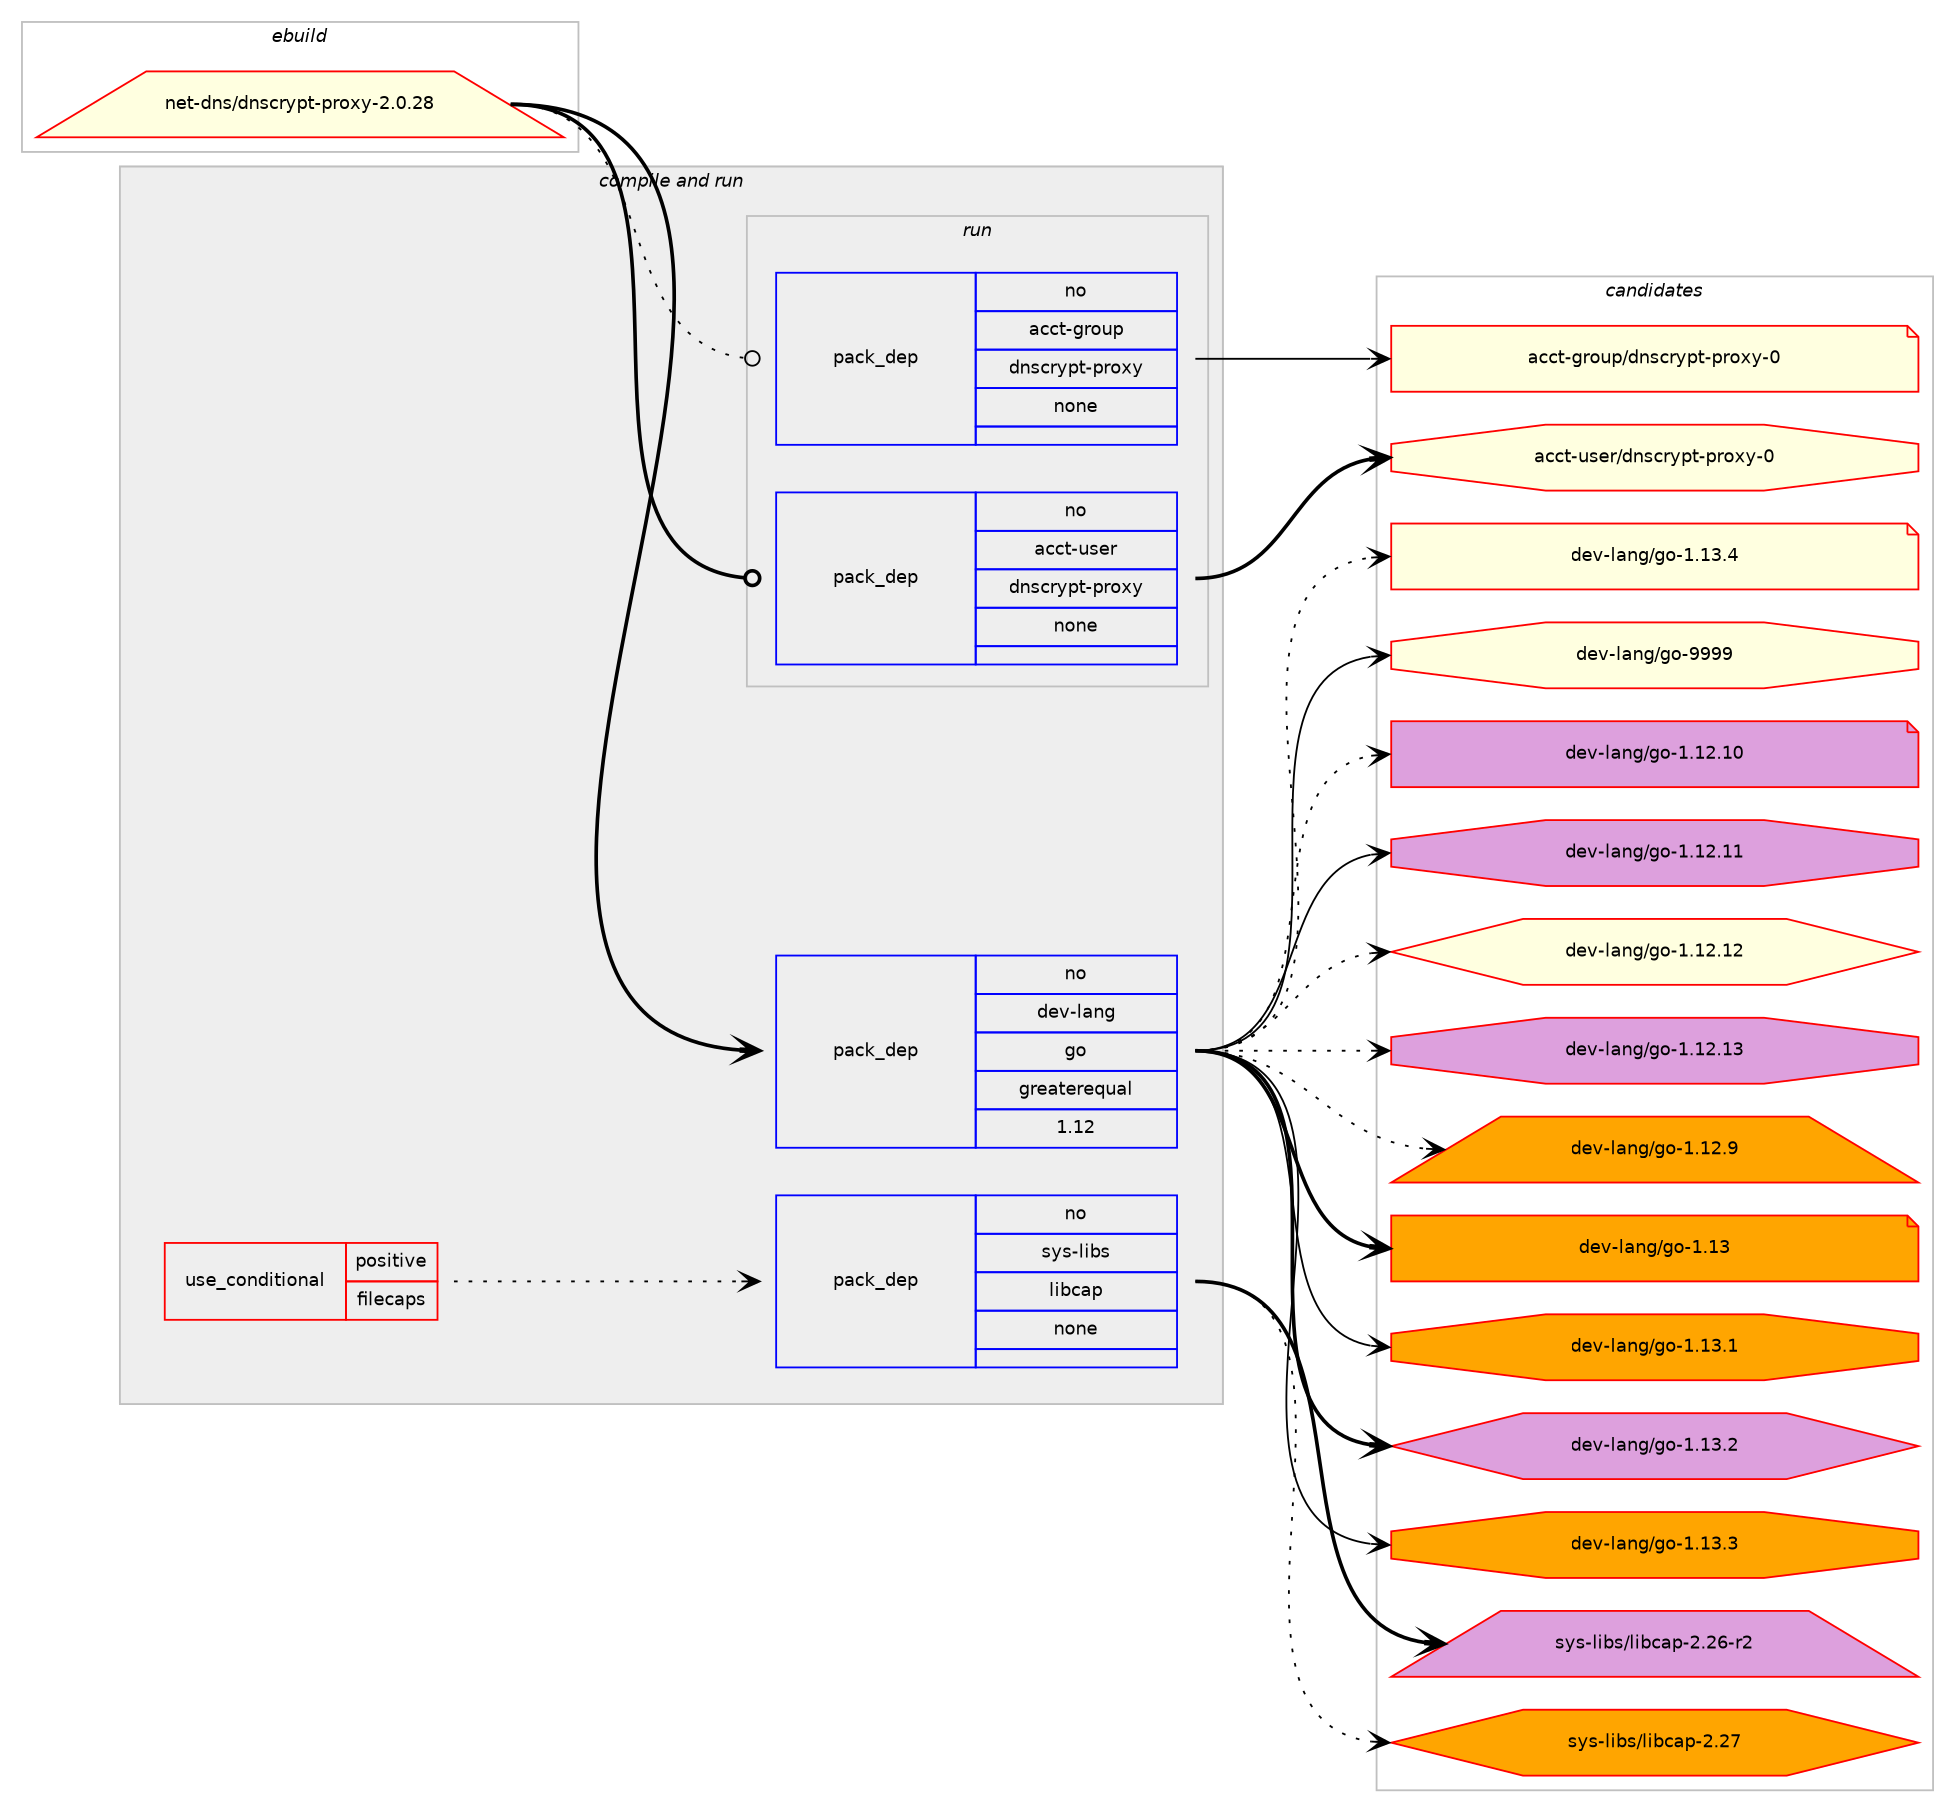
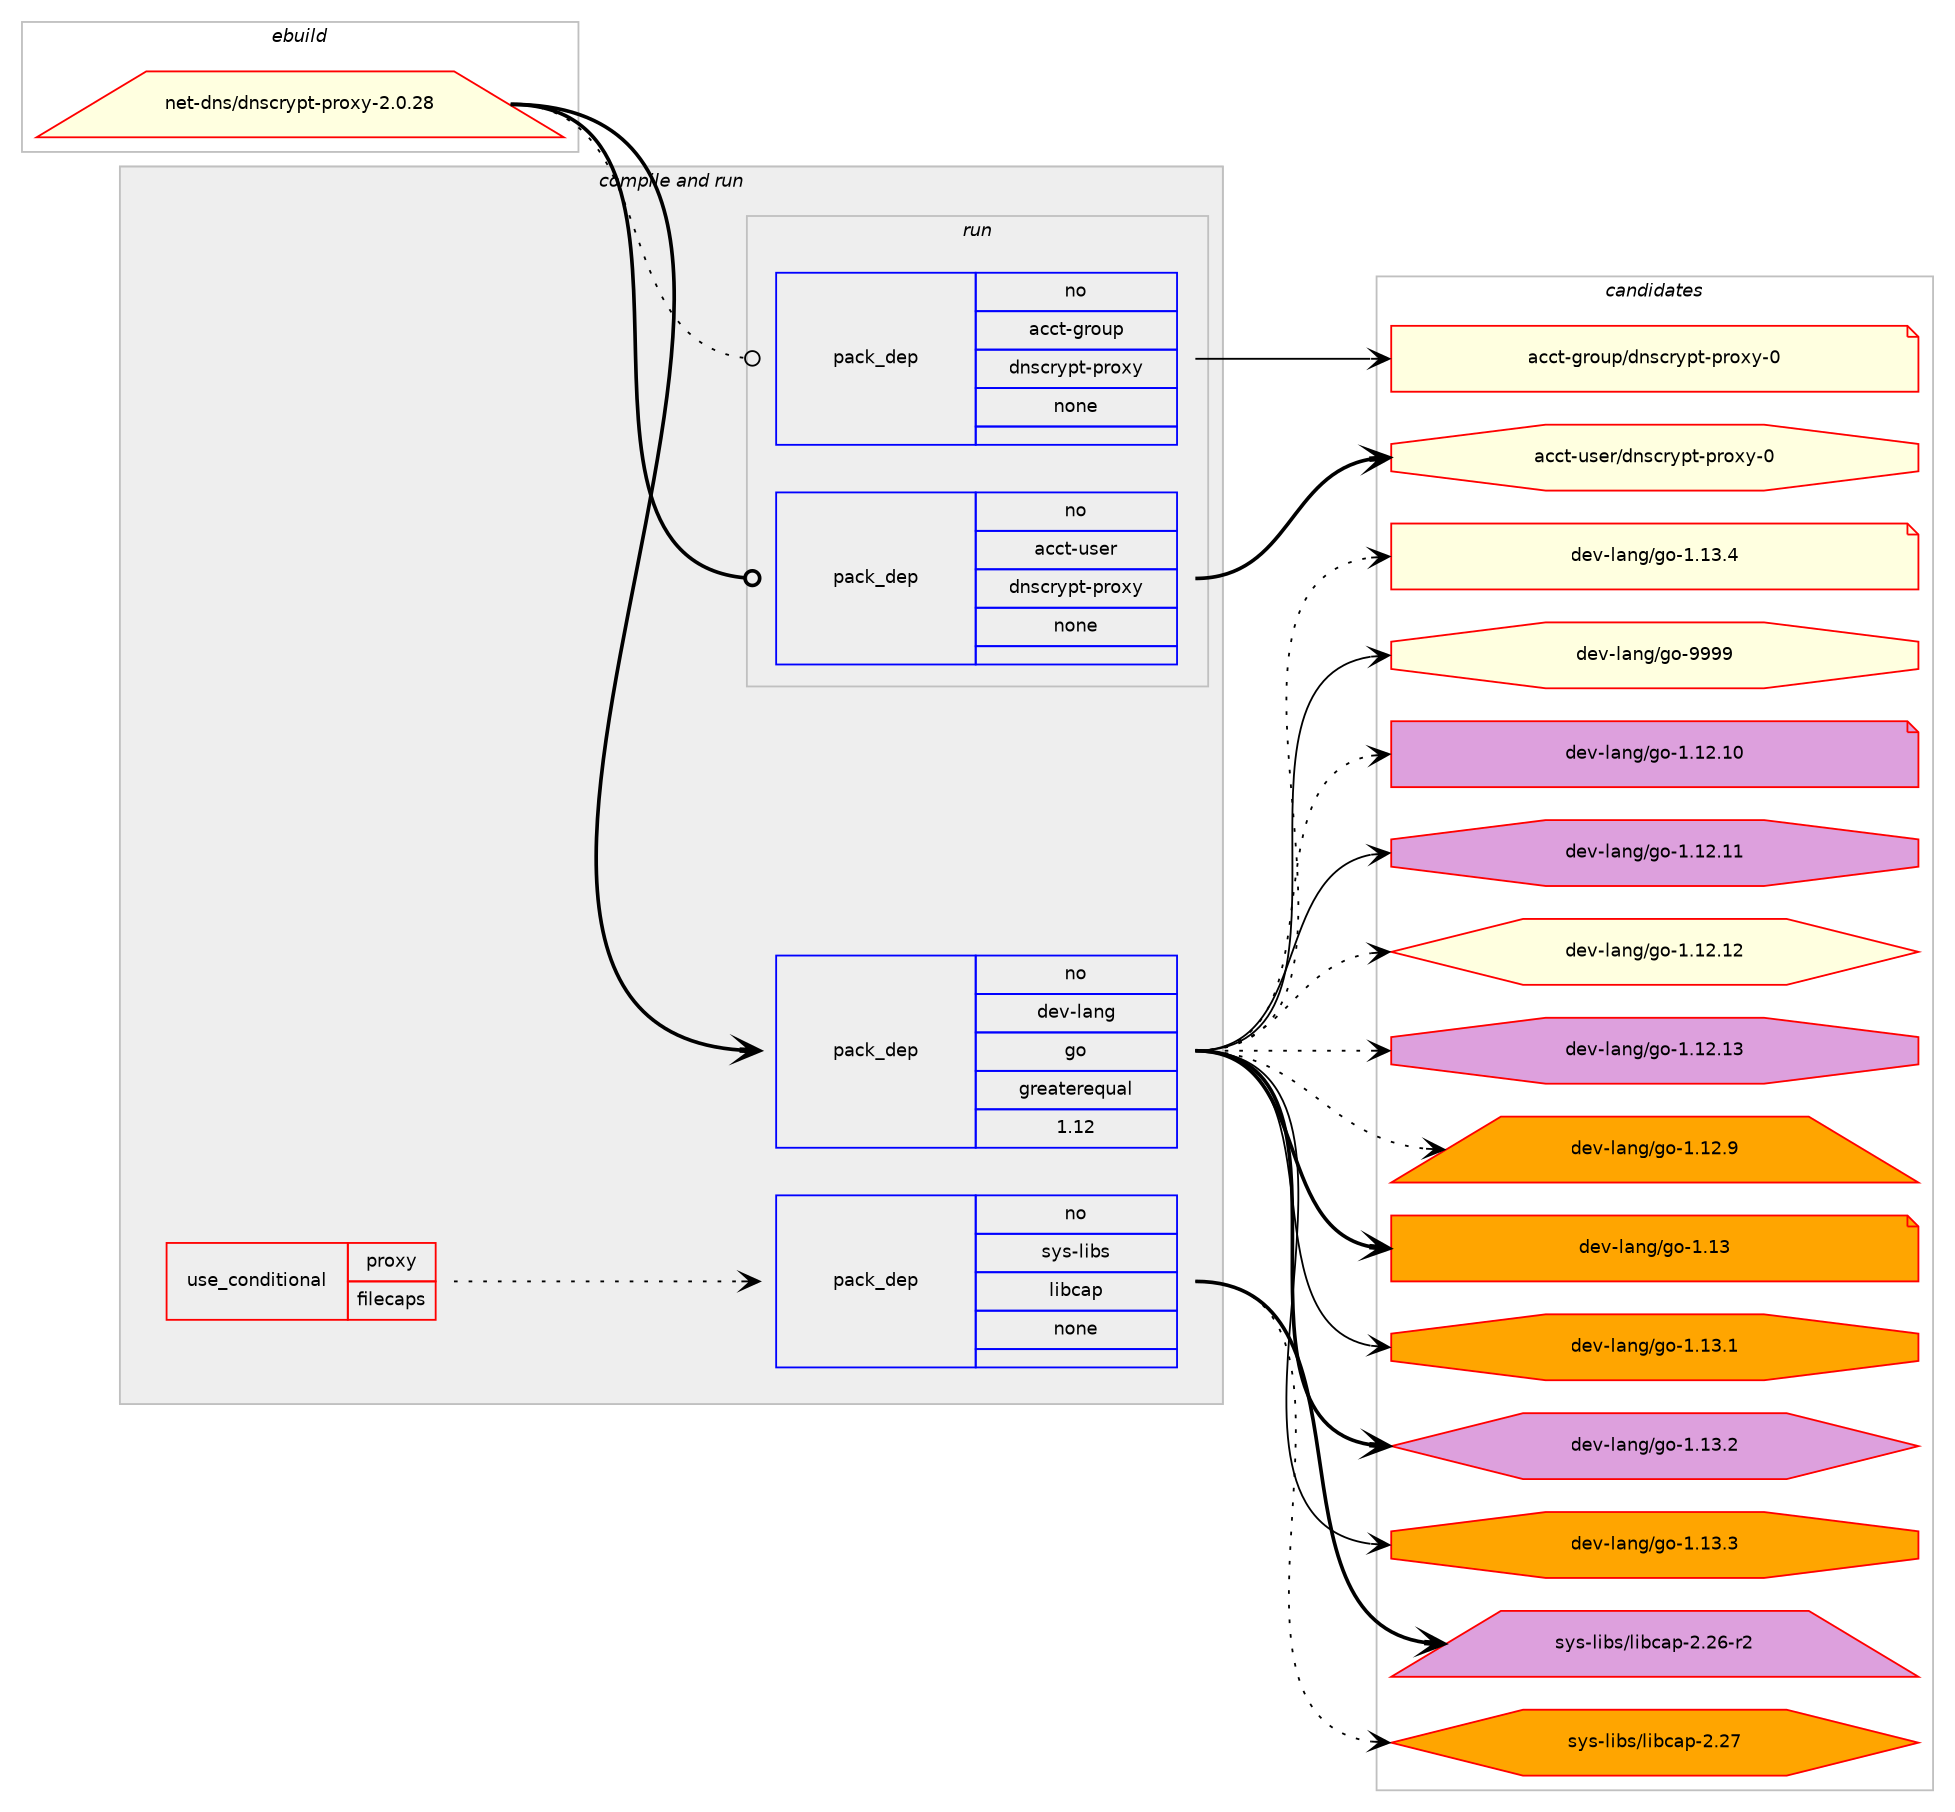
  digraph {
    compound=true
    concentrate=true
    fontname=Helvetica
    fontsize=10
    newrank=true
    rankdir=LR
    ranksep=1.5
    node [color=red fillcolor=lightyellow fontname=Helvetica fontsize=10 shape=octagon style=filled]
    edge [arrowhead=vee headport=w style=dotted tailport=e weight=100]
    n1 [label="net-dns/dnscrypt-proxy-2.0.28" shape=trapezium width=4]
    n2 [color=blue label=<<TABLE BORDER="0" CELLBORDER="1" CELLSPACING="0" CELLPADDING="4" WIDTH="220"><TR><TD ROWSPAN="6" CELLPADDING="30">pack_dep</TD></TR><TR><TD WIDTH="110">no</TD></TR><TR><TD>sys-libs</TD></TR><TR><TD>libcap</TD></TR><TR><TD>none</TD></TR><TR><TD></TD></TR></TABLE>> shape=none fillcolor="" style=""]
-   n3 [label=<<TABLE BORDER="0" CELLBORDER="1" CELLSPACING="0" CELLPADDING="4"><TR><TD ROWSPAN="3" CELLPADDING="10">use_conditional</TD></TR><TR><TD>positive</TD></TR><TR><TD>filecaps</TD></TR></TABLE>> shape=none fillcolor="" style=""]
+   n3 [label=<<TABLE BORDER="0" CELLBORDER="1" CELLSPACING="0" CELLPADDING="4"><TR><TD ROWSPAN="3" CELLPADDING="10">use_conditional</TD></TR><TR><TD>proxy</TD></TR><TR><TD>filecaps</TD></TR></TABLE>> shape=none fillcolor="" style=""]
    n4 [color=blue label=<<TABLE BORDER="0" CELLBORDER="1" CELLSPACING="0" CELLPADDING="4" WIDTH="220"><TR><TD ROWSPAN="6" CELLPADDING="30">pack_dep</TD></TR><TR><TD WIDTH="110">no</TD></TR><TR><TD>dev-lang</TD></TR><TR><TD>go</TD></TR><TR><TD>greaterequal</TD></TR><TR><TD>1.12</TD></TR></TABLE>> shape=none fillcolor="" style=""]
    n5 [color=blue label=<<TABLE BORDER="0" CELLBORDER="1" CELLSPACING="0" CELLPADDING="4" WIDTH="220"><TR><TD ROWSPAN="6" CELLPADDING="30">pack_dep</TD></TR><TR><TD WIDTH="110">no</TD></TR><TR><TD>acct-group</TD></TR><TR><TD>dnscrypt-proxy</TD></TR><TR><TD>none</TD></TR><TR><TD></TD></TR></TABLE>> shape=none fillcolor="" style=""]
    n6 [color=blue label=<<TABLE BORDER="0" CELLBORDER="1" CELLSPACING="0" CELLPADDING="4" WIDTH="220"><TR><TD ROWSPAN="6" CELLPADDING="30">pack_dep</TD></TR><TR><TD WIDTH="110">no</TD></TR><TR><TD>acct-user</TD></TR><TR><TD>dnscrypt-proxy</TD></TR><TR><TD>none</TD></TR><TR><TD></TD></TR></TABLE>> shape=none fillcolor="" style=""]
    n7 [fillcolor=plum label="sys-libs/libcap-2.26-r2" shape=trapezium width=4]
    n8 [fillcolor=orange label="sys-libs/libcap-2.27" shape=hexagon width=4]
    n9 [fillcolor=plum label="dev-lang/go-1.12.10" shape=note width=4]
    n10 [fillcolor=plum label="dev-lang/go-1.12.11" width=4]
    n11 [label="dev-lang/go-1.12.12" shape=hexagon width=4]
    n12 [fillcolor=plum label="dev-lang/go-1.12.13" width=4]
    n13 [fillcolor=orange label="dev-lang/go-1.12.9" shape=trapezium width=4]
    n14 [fillcolor=orange label="dev-lang/go-1.13" shape=note width=4]
    n15 [fillcolor=orange label="dev-lang/go-1.13.1" width=4]
    n16 [fillcolor=plum label="dev-lang/go-1.13.2" shape=hexagon width=4]
    n17 [fillcolor=orange label="dev-lang/go-1.13.3" width=4]
    n18 [label="dev-lang/go-1.13.4" shape=note width=4]
    n19 [label="dev-lang/go-9999" width=4]
    n20 [label="acct-group/dnscrypt-proxy-0" shape=note width=4]
    n21 [label="acct-user/dnscrypt-proxy-0" width=4]
    subgraph cluster_1 {
      color=gray
      label=<<i>dependencies</i>>
      subgraph cluster_2 {
        color=gray
        fillcolor="#eeeeee"
        label=<<i>compile</i>>
        style=filled
        subgraph sub_3 {
          color=gray
          fillcolor="#eeeeee"
          label=<<i>compile</i>>
          style=filled
          n3
          subgraph sub_4 {
            color=gray
            fillcolor="#eeeeee"
            label=<<i>compile</i>>
            style=filled
            n2
          }
        }
        subgraph sub_5 {
          color=gray
          fillcolor="#eeeeee"
          label=<<i>compile</i>>
          style=filled
          n4
        }
      }
      subgraph cluster_6 {
        color=gray
        fillcolor="#eeeeee"
        label=<<i>compile and run</i>>
        style=filled
      }
      subgraph cluster_7 {
        color=gray
        fillcolor="#eeeeee"
        label=<<i>run</i>>
        style=filled
        subgraph sub_8 {
          color=gray
          fillcolor="#eeeeee"
          label=<<i>run</i>>
          style=filled
          n5
        }
        subgraph sub_9 {
          color=gray
          fillcolor="#eeeeee"
          label=<<i>run</i>>
          style=filled
          n6
        }
      }
    }
    subgraph cluster_10 {
      color=gray
      label=<<i>ebuild</i>>
      rank=same
      n1
    }
    subgraph cluster_11 {
      color=gray
      label=<<i>candidates</i>>
      rank=same
      subgraph sub_12 {
        color=black
        label=<<i>candidates</i>>
        nodesep=1
        rank=same
        n7
        n8
      }
      subgraph sub_13 {
        color=black
        label=<<i>candidates</i>>
        nodesep=1
        rank=same
        n9
        n10
        n11
        n12
        n13
        n14
        n15
        n16
        n17
        n18
        n19
      }
      subgraph sub_14 {
        color=black
        label=<<i>candidates</i>>
        nodesep=1
        rank=same
        n20
      }
      subgraph sub_15 {
        color=black
        label=<<i>candidates</i>>
        nodesep=1
        rank=same
        n21
      }
    }
    n1 -> n4 [style=bold weight=20]
    n1 -> n5 [arrowhead=odot weight=20]
    n1 -> n6 [arrowhead=odot style=bold weight=20]
    n2 -> n7 [style=bold]
    n2 -> n8
    n3 -> n2 [weight=20]
    n4 -> n9
    n4 -> n10 [style=solid]
    n4 -> n11
    n4 -> n12
    n4 -> n13
    n4 -> n14 [style=bold]
    n4 -> n15 [style=solid]
    n4 -> n16 [style=bold]
    n4 -> n17 [style=solid]
    n4 -> n18
    n4 -> n19 [style=solid]
    n5 -> n20 [style=solid]
    n6 -> n21 [style=bold]
  }
